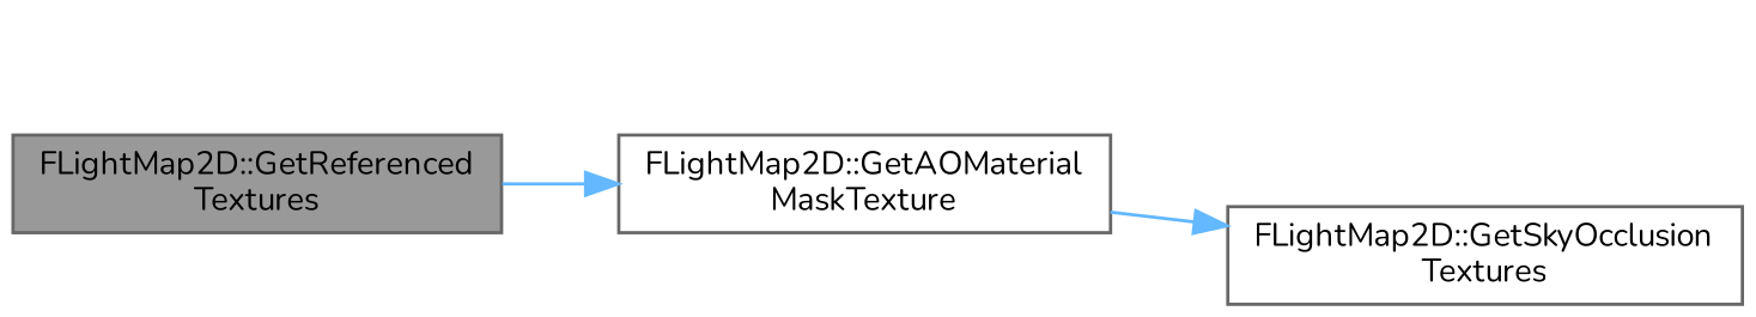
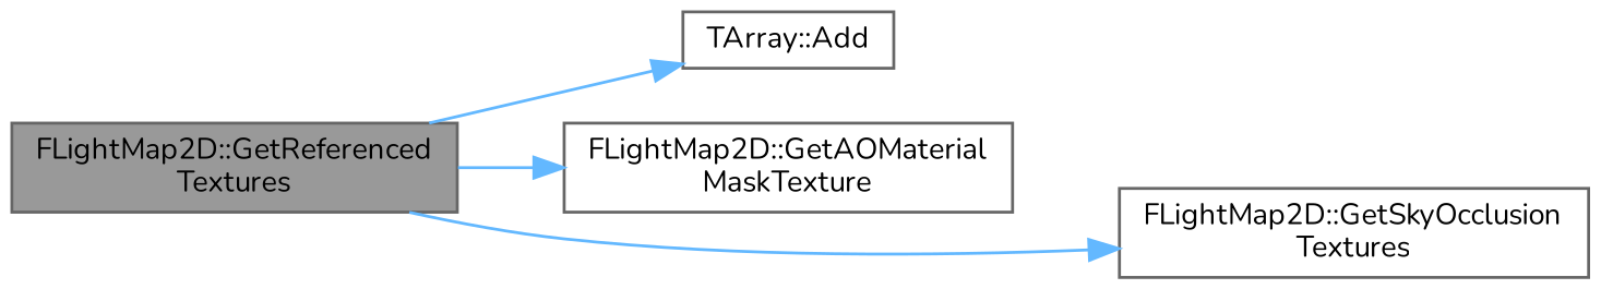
  digraph {
    fontname=Nunito
    rankdir=LR
    node [color=grey40 fillcolor=white fontname=Nunito fontsize=10 shape=box style=filled]
    edge [color=steelblue1 fontname=Nunito fontsize=10 labelfontname=Helvetica labelfontsize=10 style=solid]
    n1 [color=gray40 fillcolor=grey60 fontcolor=black height=0.2 label="FLightMap2D::GetReferenced\lTextures" width=0.4]
+   n2 [height=0.2 label="TArray::Add" width=0.4]
    n3 [height=0.2 label="FLightMap2D::GetAOMaterial\lMaskTexture" width=0.4]
    n4 [height=0.2 label="FLightMap2D::GetSkyOcclusion\lTextures" width=0.4]
+   n1 -> n2
    n1 -> n3
-   n3 -> n4
+   n1 -> n4
  }
